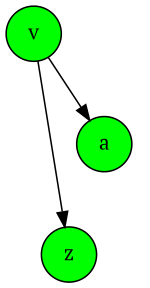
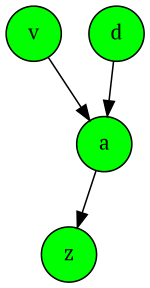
  digraph {
    fontname="PT Serif"
    node [fillcolor=green fontname="PT Serif" shape=circle style=filled]
    edge [fontname="PT Serif"]
    v
    z
    a
-   v -> z
+   d
+   a -> z
    v -> a
+   d -> a
  }
